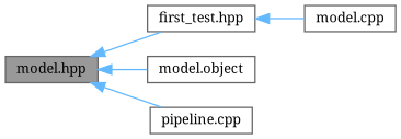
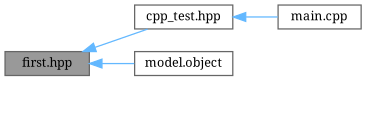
  digraph {
    fontname="Noto Serif"
    rankdir=LR
    node [color=grey40 fillcolor=white fontname="Noto Serif" fontsize=10 shape=box style=filled]
    edge [color=steelblue1 dir=back fontname="Noto Serif" fontsize=10 labelfontname=Helvetica labelfontsize=10 style=solid]
-   n1 [color=gray40 fillcolor=grey60 fontcolor=black height=0.2 label="model.hpp" width=0.4]
-   n2 [height=0.2 label="first_test.hpp" width=0.4]
+   n1 [color=gray40 fillcolor=grey60 fontcolor=black height=0.2 label="first.hpp" width=0.4]
+   n2 [height=0.2 label="cpp_test.hpp" width=0.4]
    n3 [height=0.2 label="model.object" width=0.4]
-   n4 [height=0.2 label="pipeline.cpp" width=0.4]
-   n5 [height=0.2 label="model.cpp" width=0.4]
+   n5 [height=0.2 label="main.cpp" width=0.4]
    n1 -> n2
    n1 -> n3
-   n1 -> n4
    n2 -> n5
  }
